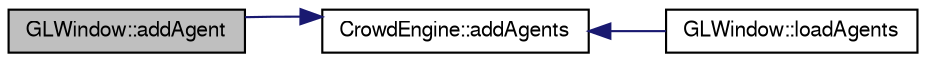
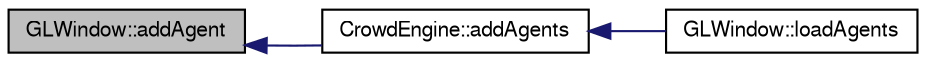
  digraph {
    rankdir=LR
    node [color=black fillcolor=white fontname=FreeSans fontsize=10 shape=record style=filled]
    edge [color=midnightblue dir=back fontname=FreeSans fontsize=10 labelfontname=FreeSans labelfontsize=10 style=solid]
    n1 [fillcolor=grey75 fontcolor=black height=0.2 label="GLWindow::addAgent" width=0.4]
    n2 [height=0.2 label="CrowdEngine::addAgents" width=0.4]
    n3 [height=0.2 label="GLWindow::loadAgents" width=0.4]
-   n2 -> n1
+   n1 -> n2
    n2 -> n3
  }
